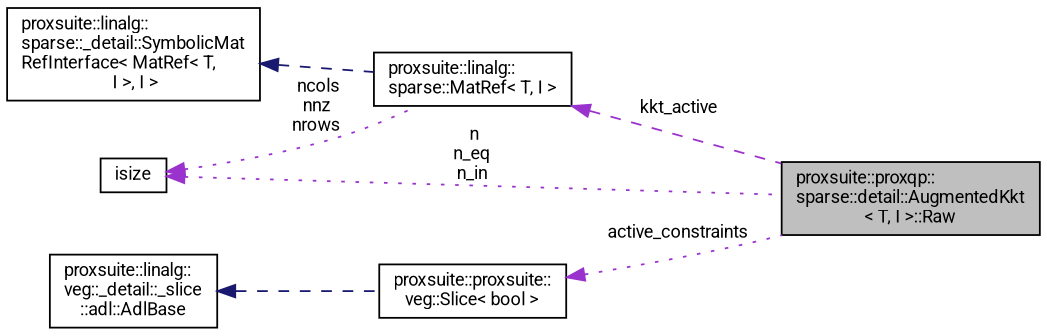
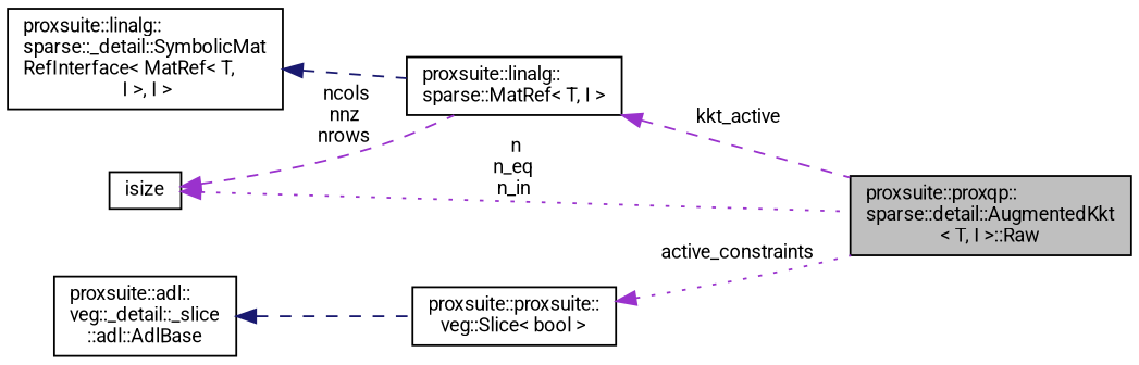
  digraph {
    fontname=Roboto
    rankdir=LR
    node [color=black fontname=Roboto fontsize=10 shape=record]
    edge [color=darkorchid3 dir=back fontname=Roboto fontsize=10 labelfontname=Helvetica labelfontsize=10 style=dashed]
    n1 [fillcolor=grey75 fontcolor=black height=0.2 label="proxsuite::proxqp::\lsparse::detail::AugmentedKkt\l\< T, I \>::Raw" style=filled width=0.4]
    n2 [height=0.2 label="proxsuite::linalg::\lsparse::MatRef\< T, I \>" width=0.4]
    n3 [height=0.2 label="proxsuite::linalg::\lsparse::_detail::SymbolicMat\lRefInterface\< MatRef\< T,\l I \>, I \>" width=0.4]
    n4 [height=0.2 label=isize width=0.4]
    n5 [height=0.2 label="proxsuite::proxsuite::\lveg::Slice\< bool \>" width=0.4]
-   n6 [height=0.2 label="proxsuite::linalg::\lveg::_detail::_slice\l::adl::AdlBase" width=0.4]
+   n6 [height=0.2 label="proxsuite::adl::\lveg::_detail::_slice\l::adl::AdlBase" width=0.4]
    n2 -> n1 [label=" kkt_active"]
    n3 -> n2 [color=midnightblue]
    n4 -> n1 [label=" n\nn_eq\nn_in" style=dotted]
-   n4 -> n2 [label=" ncols\nnnz\nnrows" style=dotted]
+   n4 -> n2 [label=" ncols\nnnz\nnrows"]
    n5 -> n1 [label=" active_constraints" style=dotted]
    n6 -> n5 [color=midnightblue]
  }
